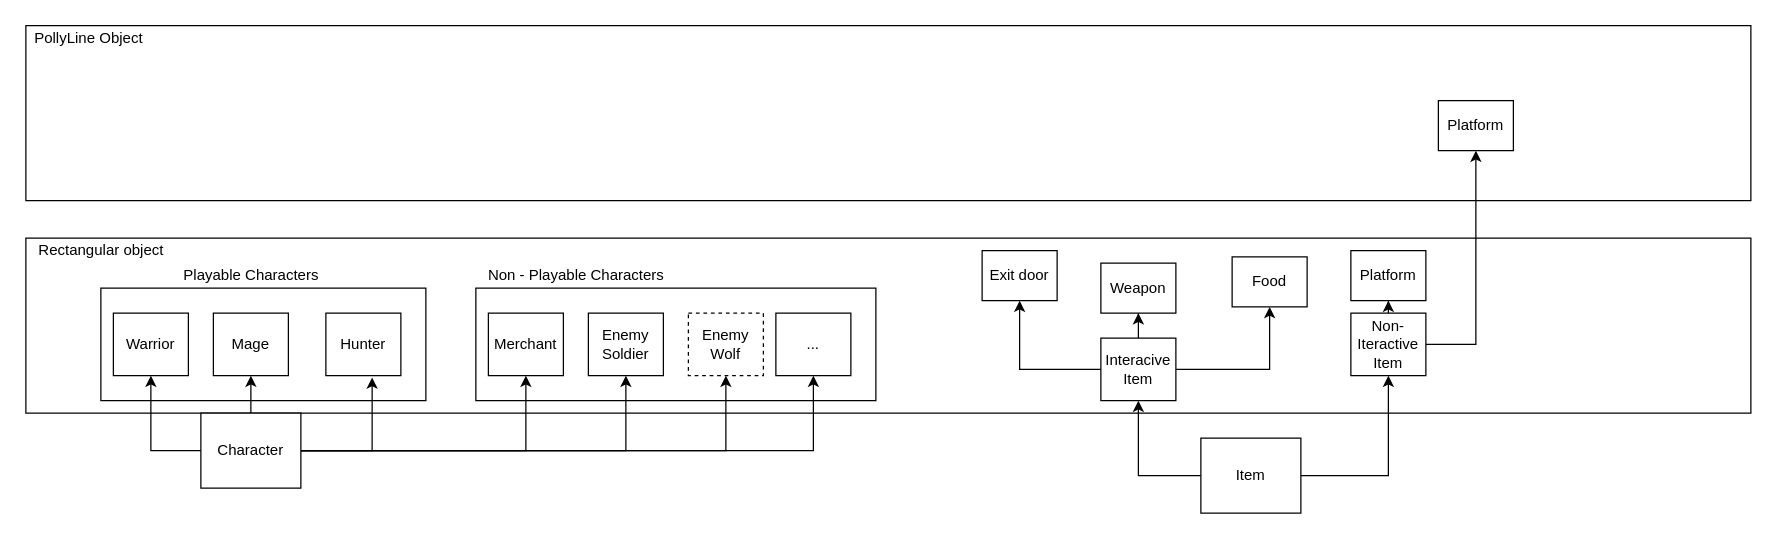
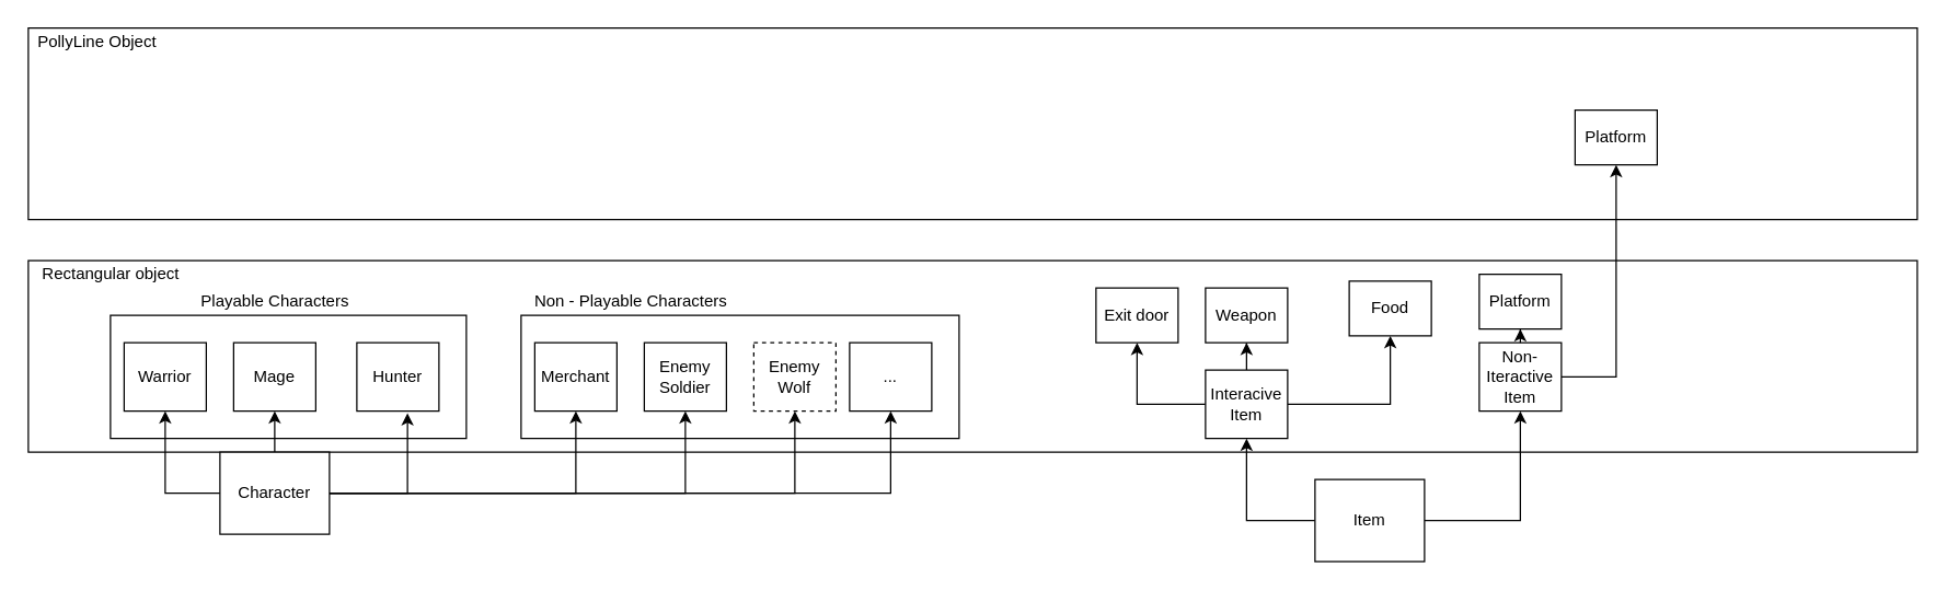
  <mxCell id="0" />
  <mxCell id="1" parent="0" />
  <mxCell id="2" value="" style="rounded=0;whiteSpace=wrap;html=1;" vertex="1" parent="1"><mxGeometry x="20" y="190" width="1380" height="140" as="geometry" /></mxCell>
  <mxCell id="3" value="" style="rounded=0;whiteSpace=wrap;html=1;" vertex="1" parent="1"><mxGeometry x="380" y="230" width="320" height="90" as="geometry" /></mxCell>
  <mxCell id="4" value="" style="rounded=0;whiteSpace=wrap;html=1;" vertex="1" parent="1"><mxGeometry x="80" y="230" width="260" height="90" as="geometry" /></mxCell>
  <mxCell id="5" style="edgeStyle=orthogonalEdgeStyle;rounded=0;orthogonalLoop=1;jettySize=auto;html=1;entryX=0.5;entryY=1;entryDx=0;entryDy=0;" edge="1" parent="1" source="12" target="16"><mxGeometry relative="1" as="geometry" /></mxCell>
  <mxCell id="6" style="edgeStyle=orthogonalEdgeStyle;rounded=0;orthogonalLoop=1;jettySize=auto;html=1;entryX=0.5;entryY=1;entryDx=0;entryDy=0;" edge="1" parent="1" source="12" target="17"><mxGeometry relative="1" as="geometry" /></mxCell>
  <mxCell id="7" style="edgeStyle=orthogonalEdgeStyle;rounded=0;orthogonalLoop=1;jettySize=auto;html=1;entryX=0.617;entryY=1.031;entryDx=0;entryDy=0;entryPerimeter=0;" edge="1" parent="1" source="12" target="18"><mxGeometry relative="1" as="geometry" /></mxCell>
  <mxCell id="8" style="edgeStyle=orthogonalEdgeStyle;rounded=0;orthogonalLoop=1;jettySize=auto;html=1;" edge="1" parent="1" source="12" target="20"><mxGeometry relative="1" as="geometry" /></mxCell>
  <mxCell id="9" style="edgeStyle=orthogonalEdgeStyle;rounded=0;orthogonalLoop=1;jettySize=auto;html=1;entryX=0.5;entryY=1;entryDx=0;entryDy=0;" edge="1" parent="1" source="12" target="21"><mxGeometry relative="1" as="geometry" /></mxCell>
  <mxCell id="10" style="edgeStyle=orthogonalEdgeStyle;rounded=0;orthogonalLoop=1;jettySize=auto;html=1;entryX=0.5;entryY=1;entryDx=0;entryDy=0;" edge="1" parent="1" source="12" target="22"><mxGeometry relative="1" as="geometry" /></mxCell>
  <mxCell id="11" style="edgeStyle=orthogonalEdgeStyle;rounded=0;orthogonalLoop=1;jettySize=auto;html=1;entryX=0.5;entryY=1;entryDx=0;entryDy=0;" edge="1" parent="1" source="12" target="23"><mxGeometry relative="1" as="geometry" /></mxCell>
  <mxCell id="12" value="Character" style="rounded=0;whiteSpace=wrap;html=1;" vertex="1" parent="1"><mxGeometry x="160" y="330" width="80" height="60" as="geometry" /></mxCell>
  <mxCell id="13" style="edgeStyle=orthogonalEdgeStyle;rounded=0;orthogonalLoop=1;jettySize=auto;html=1;" edge="1" parent="1" source="15" target="31"><mxGeometry relative="1" as="geometry" /></mxCell>
  <mxCell id="14" style="edgeStyle=orthogonalEdgeStyle;rounded=0;orthogonalLoop=1;jettySize=auto;html=1;entryX=0.5;entryY=1;entryDx=0;entryDy=0;" edge="1" parent="1" source="15" target="34"><mxGeometry relative="1" as="geometry" /></mxCell>
  <mxCell id="15" value="Item" style="rounded=0;whiteSpace=wrap;html=1;" vertex="1" parent="1"><mxGeometry x="960" y="350" width="80" height="60" as="geometry" /></mxCell>
  <mxCell id="16" value="Warrior" style="rounded=0;whiteSpace=wrap;html=1;" vertex="1" parent="1"><mxGeometry x="90" y="250" width="60" height="50" as="geometry" /></mxCell>
  <mxCell id="17" value="Mage" style="rounded=0;whiteSpace=wrap;html=1;" vertex="1" parent="1"><mxGeometry x="170" y="250" width="60" height="50" as="geometry" /></mxCell>
  <mxCell id="18" value="Hunter" style="rounded=0;whiteSpace=wrap;html=1;" vertex="1" parent="1"><mxGeometry x="260" y="250" width="60" height="50" as="geometry" /></mxCell>
  <mxCell id="19" value="Playable Characters" style="text;html=1;align=center;verticalAlign=middle;resizable=0;points=[];autosize=1;" vertex="1" parent="1"><mxGeometry x="140" y="210" width="120" height="20" as="geometry" /></mxCell>
  <mxCell id="20" value="Merchant" style="rounded=0;whiteSpace=wrap;html=1;" vertex="1" parent="1"><mxGeometry x="390" y="250" width="60" height="50" as="geometry" /></mxCell>
  <mxCell id="21" value="Enemy&lt;br&gt;Soldier" style="rounded=0;whiteSpace=wrap;html=1;" vertex="1" parent="1"><mxGeometry x="470" y="250" width="60" height="50" as="geometry" /></mxCell>
  <mxCell id="22" value="Enemy&lt;br&gt;Wolf" style="rounded=0;whiteSpace=wrap;html=1;dashed=1;" vertex="1" parent="1"><mxGeometry x="550" y="250" width="60" height="50" as="geometry" /></mxCell>
  <mxCell id="23" value="..." style="rounded=0;whiteSpace=wrap;html=1;" vertex="1" parent="1"><mxGeometry x="620" y="250" width="60" height="50" as="geometry" /></mxCell>
  <mxCell id="24" value="Non - Playable Characters" style="text;html=1;align=center;verticalAlign=middle;resizable=0;points=[];autosize=1;" vertex="1" parent="1"><mxGeometry x="380" y="210" width="160" height="20" as="geometry" /></mxCell>
  <mxCell id="25" value="Rectangular object" style="text;html=1;align=center;verticalAlign=middle;resizable=0;points=[];autosize=1;" vertex="1" parent="1"><mxGeometry x="20" y="190" width="120" height="20" as="geometry" /></mxCell>
  <mxCell id="26" value="" style="rounded=0;whiteSpace=wrap;html=1;" vertex="1" parent="1"><mxGeometry x="20" y="20" width="1380" height="140" as="geometry" /></mxCell>
  <mxCell id="27" value="PollyLine Object" style="text;html=1;align=center;verticalAlign=middle;resizable=0;points=[];autosize=1;" vertex="1" parent="1"><mxGeometry x="20" y="20" width="100" height="20" as="geometry" /></mxCell>
  <mxCell id="28" style="edgeStyle=orthogonalEdgeStyle;rounded=0;orthogonalLoop=1;jettySize=auto;html=1;" edge="1" parent="1" source="31" target="35"><mxGeometry relative="1" as="geometry" /></mxCell>
  <mxCell id="29" style="edgeStyle=orthogonalEdgeStyle;rounded=0;orthogonalLoop=1;jettySize=auto;html=1;entryX=0.5;entryY=1;entryDx=0;entryDy=0;" edge="1" parent="1" source="31" target="36"><mxGeometry relative="1" as="geometry" /></mxCell>
  <mxCell id="30" style="edgeStyle=orthogonalEdgeStyle;rounded=0;orthogonalLoop=1;jettySize=auto;html=1;entryX=0.5;entryY=1;entryDx=0;entryDy=0;" edge="1" parent="1" source="31" target="37"><mxGeometry relative="1" as="geometry" /></mxCell>
  <mxCell id="31" value="Interacive Item" style="rounded=0;whiteSpace=wrap;html=1;" vertex="1" parent="1"><mxGeometry x="880" y="270" width="60" height="50" as="geometry" /></mxCell>
  <mxCell id="32" style="edgeStyle=orthogonalEdgeStyle;rounded=0;orthogonalLoop=1;jettySize=auto;html=1;" edge="1" parent="1" source="34" target="38"><mxGeometry relative="1" as="geometry" /></mxCell>
  <mxCell id="33" style="edgeStyle=orthogonalEdgeStyle;rounded=0;orthogonalLoop=1;jettySize=auto;html=1;entryX=0.5;entryY=1;entryDx=0;entryDy=0;" edge="1" parent="1" source="34" target="39"><mxGeometry relative="1" as="geometry" /></mxCell>
  <mxCell id="34" value="Non-Iteractive&lt;br&gt;Item" style="rounded=0;whiteSpace=wrap;html=1;" vertex="1" parent="1"><mxGeometry x="1080" y="250" width="60" height="50" as="geometry" /></mxCell>
- <mxCell id="35" value="Exit door" style="rounded=0;whiteSpace=wrap;html=1;" vertex="1" parent="1"><mxGeometry x="785" y="200" width="60" height="40" as="geometry" /></mxCell>
+ <mxCell id="35" value="Exit door" style="rounded=0;whiteSpace=wrap;html=1;" vertex="1" parent="1"><mxGeometry x="800" y="210" width="60" height="40" as="geometry" /></mxCell>
  <mxCell id="36" value="Weapon" style="rounded=0;whiteSpace=wrap;html=1;" vertex="1" parent="1"><mxGeometry x="880" y="210" width="60" height="40" as="geometry" /></mxCell>
  <mxCell id="37" value="Food" style="rounded=0;whiteSpace=wrap;html=1;" vertex="1" parent="1"><mxGeometry x="985" y="205" width="60" height="40" as="geometry" /></mxCell>
  <mxCell id="38" value="Platform" style="rounded=0;whiteSpace=wrap;html=1;" vertex="1" parent="1"><mxGeometry x="1080" y="200" width="60" height="40" as="geometry" /></mxCell>
  <mxCell id="39" value="Platform" style="rounded=0;whiteSpace=wrap;html=1;" vertex="1" parent="1"><mxGeometry x="1150" y="80" width="60" height="40" as="geometry" /></mxCell>
